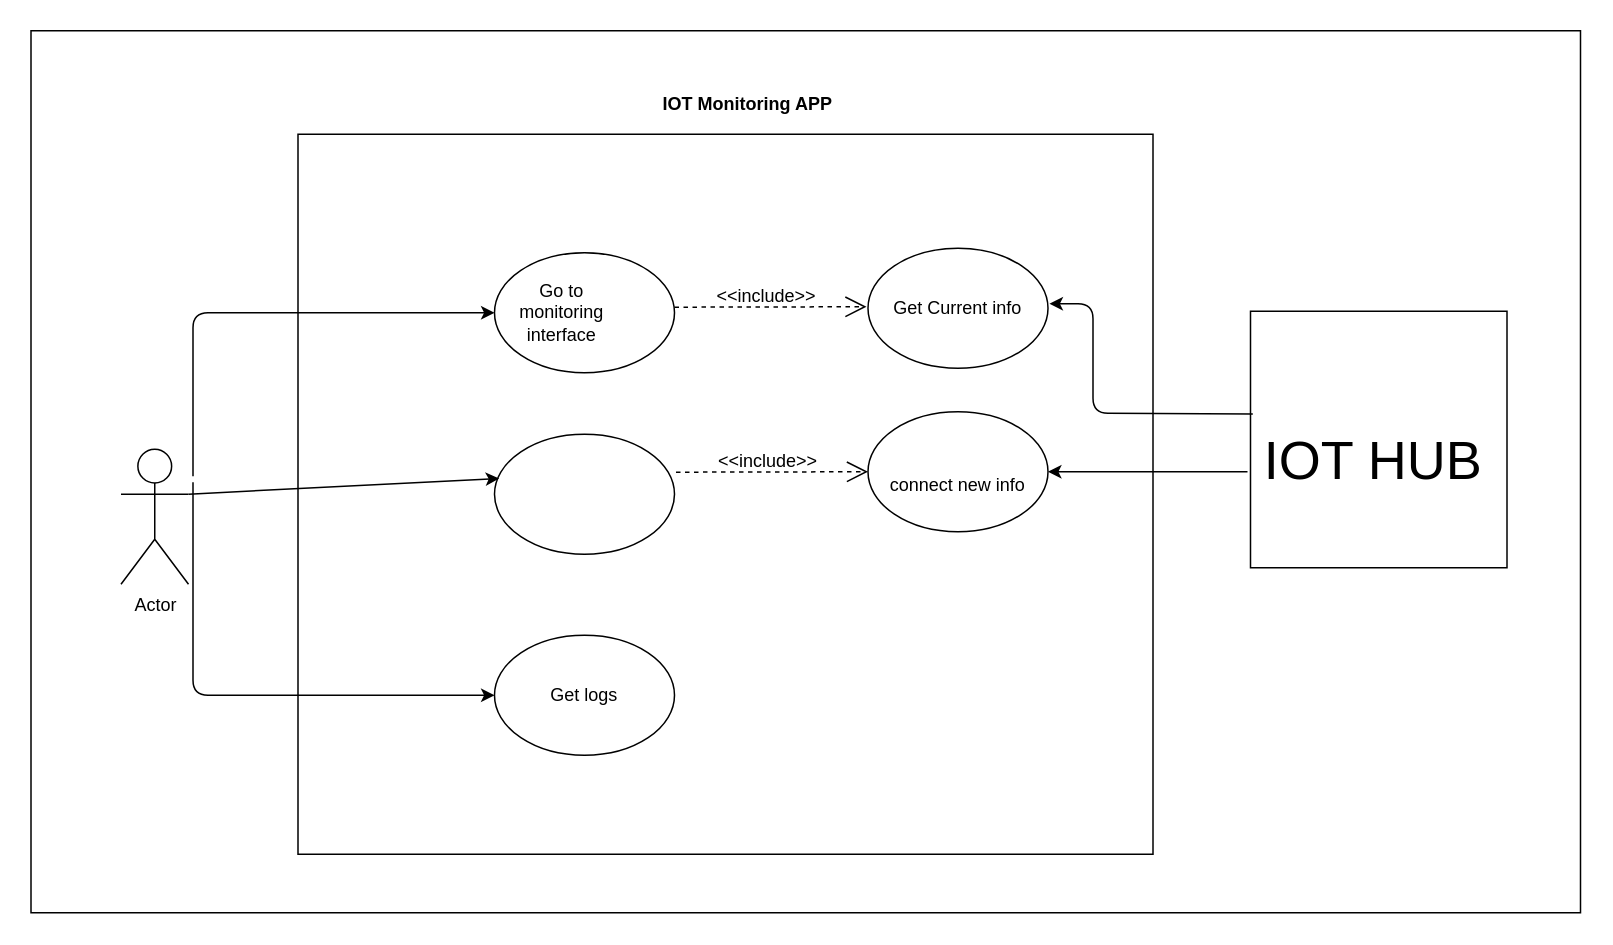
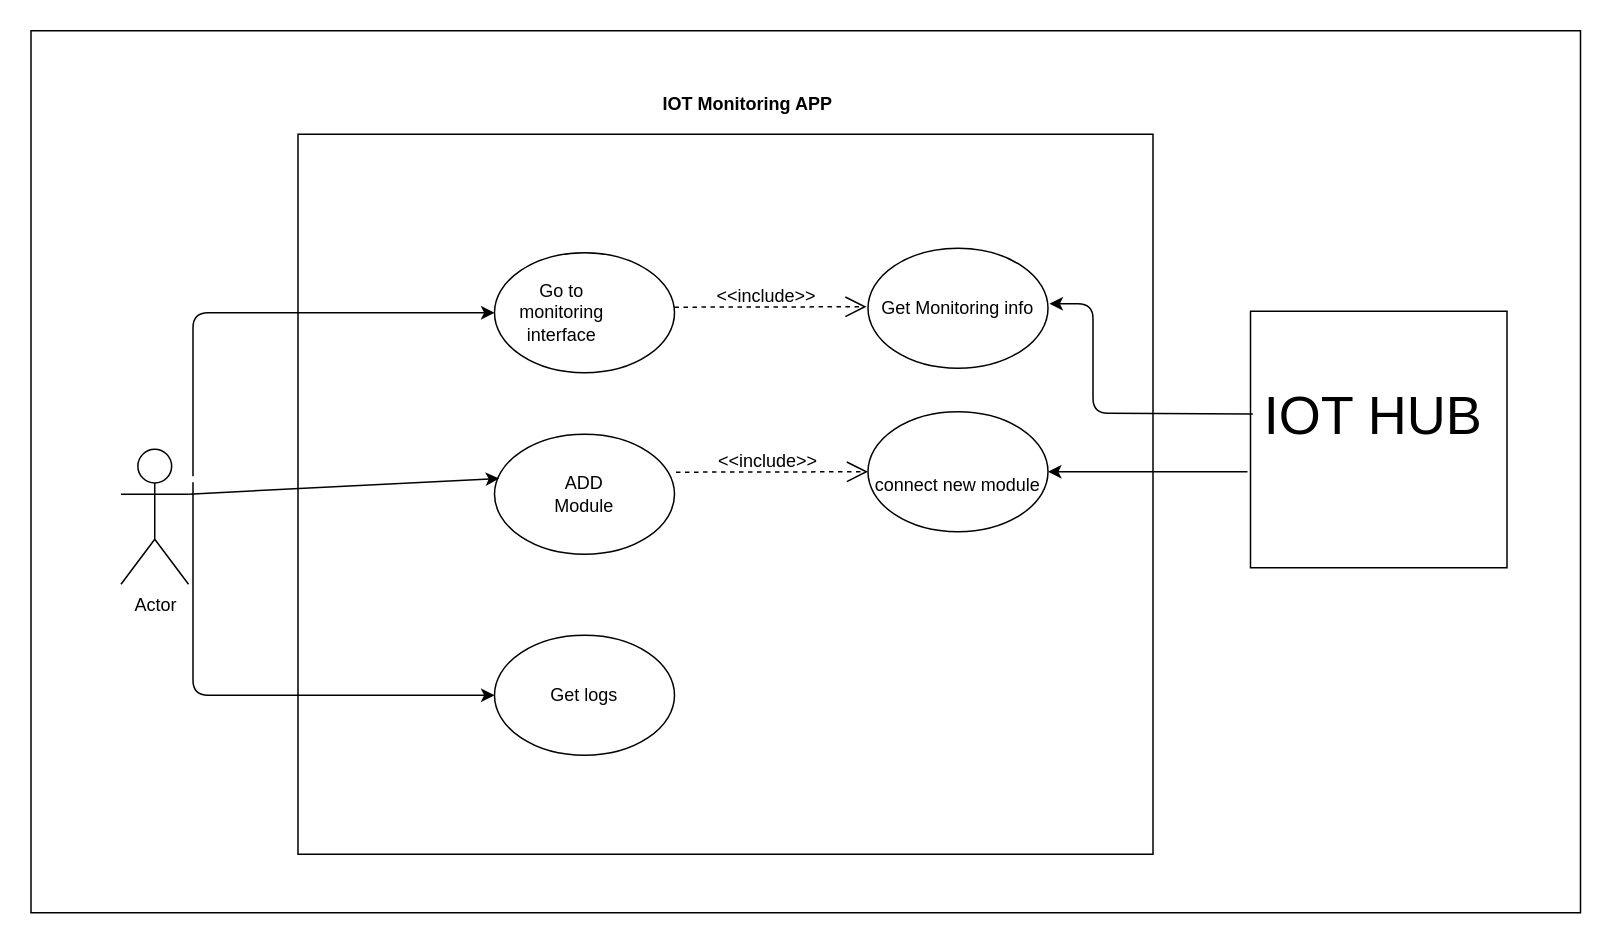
  <mxCell id="0" />
  <mxCell id="1" parent="0" />
  <mxCell id="2" style="edgeStyle=none;html=1;exitX=1;exitY=0.333;exitDx=0;exitDy=0;exitPerimeter=0;entryX=0.026;entryY=0.368;entryDx=0;entryDy=0;entryPerimeter=0;fontColor=#000000;strokeColor=#000000;" parent="1" source="5" target="7" edge="1"><mxGeometry relative="1" as="geometry" /></mxCell>
  <mxCell id="3" style="edgeStyle=none;html=1;entryX=0;entryY=0.5;entryDx=0;entryDy=0;fontColor=#000000;strokeColor=#000000;" parent="1" target="11" edge="1"><mxGeometry relative="1" as="geometry"><mxPoint x="128" y="321" as="sourcePoint" /><Array as="points"><mxPoint x="128" y="463" /></Array></mxGeometry></mxCell>
  <mxCell id="4" style="edgeStyle=none;html=1;entryX=0;entryY=0.5;entryDx=0;entryDy=0;fontColor=#000000;strokeColor=#000000;" parent="1" target="9" edge="1"><mxGeometry relative="1" as="geometry"><mxPoint x="128" y="317" as="sourcePoint" /><Array as="points"><mxPoint x="128" y="208" /></Array></mxGeometry></mxCell>
  <mxCell id="5" value="Actor" style="shape=umlActor;verticalLabelPosition=bottom;verticalAlign=top;html=1;strokeColor=#000000;fillColor=none;fontColor=#000000;" parent="1" vertex="1"><mxGeometry x="80" y="299" width="45" height="90" as="geometry" /></mxCell>
  <mxCell id="6" value="" style="rounded=0;whiteSpace=wrap;html=1;strokeColor=#000000;fillColor=none;" parent="1" vertex="1"><mxGeometry x="198" y="89" width="570" height="480" as="geometry" /></mxCell>
  <mxCell id="7" value="" style="ellipse;whiteSpace=wrap;html=1;fontColor=#000000;strokeColor=#000000;fillColor=none;" parent="1" vertex="1"><mxGeometry x="329" y="289" width="120" height="80" as="geometry" /></mxCell>
+ <mxCell id="8" value="ADD Module" style="text;html=1;strokeColor=none;fillColor=none;align=center;verticalAlign=middle;whiteSpace=wrap;rounded=0;fontColor=#000000;" parent="1" vertex="1"><mxGeometry x="359" y="314" width="60" height="30" as="geometry" /></mxCell>
  <mxCell id="9" value="" style="ellipse;whiteSpace=wrap;html=1;fontColor=#000000;strokeColor=#000000;fillColor=none;" parent="1" vertex="1"><mxGeometry x="329" y="168" width="120" height="80" as="geometry" /></mxCell>
  <mxCell id="10" value="Go to monitoring interface" style="text;html=1;strokeColor=none;fillColor=none;align=center;verticalAlign=middle;whiteSpace=wrap;rounded=0;fontColor=#000000;" parent="1" vertex="1"><mxGeometry x="344" y="193" width="60" height="30" as="geometry" /></mxCell>
  <mxCell id="11" value="" style="ellipse;whiteSpace=wrap;html=1;fontColor=#000000;strokeColor=#000000;fillColor=none;" parent="1" vertex="1"><mxGeometry x="329" y="423" width="120" height="80" as="geometry" /></mxCell>
  <mxCell id="12" value="Get logs" style="text;html=1;strokeColor=none;fillColor=none;align=center;verticalAlign=middle;whiteSpace=wrap;rounded=0;fontColor=#000000;" parent="1" vertex="1"><mxGeometry x="359" y="448" width="60" height="30" as="geometry" /></mxCell>
  <mxCell id="13" style="edgeStyle=none;html=1;fontSize=36;fontColor=#000000;strokeColor=#000000;exitX=0.009;exitY=0.401;exitDx=0;exitDy=0;exitPerimeter=0;" parent="1" source="15" edge="1"><mxGeometry relative="1" as="geometry"><mxPoint x="827" y="275" as="sourcePoint" /><mxPoint x="699" y="202" as="targetPoint" /><Array as="points"><mxPoint x="728" y="275" /><mxPoint x="728" y="202" /></Array></mxGeometry></mxCell>
  <mxCell id="14" style="edgeStyle=none;html=1;entryX=1;entryY=0.5;entryDx=0;entryDy=0;fontSize=12;fontColor=#000000;strokeColor=#000000;" parent="1" target="18" edge="1"><mxGeometry relative="1" as="geometry"><mxPoint x="831" y="314" as="sourcePoint" /></mxGeometry></mxCell>
  <mxCell id="15" value="" style="whiteSpace=wrap;html=1;aspect=fixed;fontColor=#000000;strokeColor=#000000;fillColor=none;" parent="1" vertex="1"><mxGeometry x="833" y="207" width="171" height="171" as="geometry" /></mxCell>
- <mxCell id="16" value="&lt;font style=&quot;font-size: 36px&quot;&gt;IOT HUB&lt;/font&gt;" style="text;html=1;strokeColor=none;fillColor=none;align=center;verticalAlign=middle;whiteSpace=wrap;rounded=0;fontColor=#000000;" parent="1" vertex="1"><mxGeometry x="835" y="291" width="159.5" height="30" as="geometry" /></mxCell>
- <mxCell id="17" value="Get Current info" style="ellipse;whiteSpace=wrap;html=1;fontColor=#000000;strokeColor=#000000;fillColor=none;" parent="1" vertex="1"><mxGeometry x="578" y="165" width="120" height="80" as="geometry" /></mxCell>
- <mxCell id="18" value="&lt;span style=&quot;font-size: 12px&quot;&gt;connect new info&lt;/span&gt;" style="ellipse;whiteSpace=wrap;html=1;fontSize=36;fontColor=#000000;strokeColor=#000000;fillColor=none;" parent="1" vertex="1"><mxGeometry x="578" y="274" width="120" height="80" as="geometry" /></mxCell>
+ <mxCell id="16" value="&lt;font style=&quot;font-size: 36px&quot;&gt;IOT HUB&lt;/font&gt;" style="text;html=1;strokeColor=none;fillColor=none;align=center;verticalAlign=middle;whiteSpace=wrap;rounded=0;fontColor=#000000;" parent="1" vertex="1"><mxGeometry x="835" y="261" width="159.5" height="30" as="geometry" /></mxCell>
+ <mxCell id="17" value="Get Monitoring info" style="ellipse;whiteSpace=wrap;html=1;fontColor=#000000;strokeColor=#000000;fillColor=none;" parent="1" vertex="1"><mxGeometry x="578" y="165" width="120" height="80" as="geometry" /></mxCell>
+ <mxCell id="18" value="&lt;span style=&quot;font-size: 12px&quot;&gt;connect new module&lt;/span&gt;" style="ellipse;whiteSpace=wrap;html=1;fontSize=36;fontColor=#000000;strokeColor=#000000;fillColor=none;" parent="1" vertex="1"><mxGeometry x="578" y="274" width="120" height="80" as="geometry" /></mxCell>
  <mxCell id="19" value="&amp;lt;&amp;lt;include&amp;gt;&amp;gt;" style="endArrow=open;endSize=12;dashed=1;html=1;fontSize=12;fontColor=#000000;strokeColor=#000000;labelBackgroundColor=none;" parent="1" edge="1"><mxGeometry x="-0.047" y="7" width="160" relative="1" as="geometry"><mxPoint x="449" y="204.29" as="sourcePoint" /><mxPoint x="577" y="204" as="targetPoint" /><mxPoint as="offset" /></mxGeometry></mxCell>
  <mxCell id="20" value="&amp;lt;&amp;lt;include&amp;gt;&amp;gt;" style="endArrow=open;endSize=12;dashed=1;html=1;fontSize=12;fontColor=#000000;strokeColor=#000000;labelBackgroundColor=none;" parent="1" edge="1"><mxGeometry x="-0.047" y="7" width="160" relative="1" as="geometry"><mxPoint x="450" y="314.29" as="sourcePoint" /><mxPoint x="578" y="314" as="targetPoint" /><mxPoint as="offset" /></mxGeometry></mxCell>
  <mxCell id="21" value="IOT Monitoring APP" style="text;align=center;fontStyle=1;verticalAlign=middle;spacingLeft=3;spacingRight=3;strokeColor=none;rotatable=0;points=[[0,0.5],[1,0.5]];portConstraint=eastwest;fontSize=12;fontColor=#000000;fillColor=none;" parent="1" vertex="1"><mxGeometry x="458" y="55" width="80" height="26" as="geometry" /></mxCell>
  <mxCell id="22" value="" style="rounded=0;whiteSpace=wrap;html=1;fillColor=none;" vertex="1" parent="1"><mxGeometry x="20" y="20" width="1033" height="588" as="geometry" /></mxCell>
